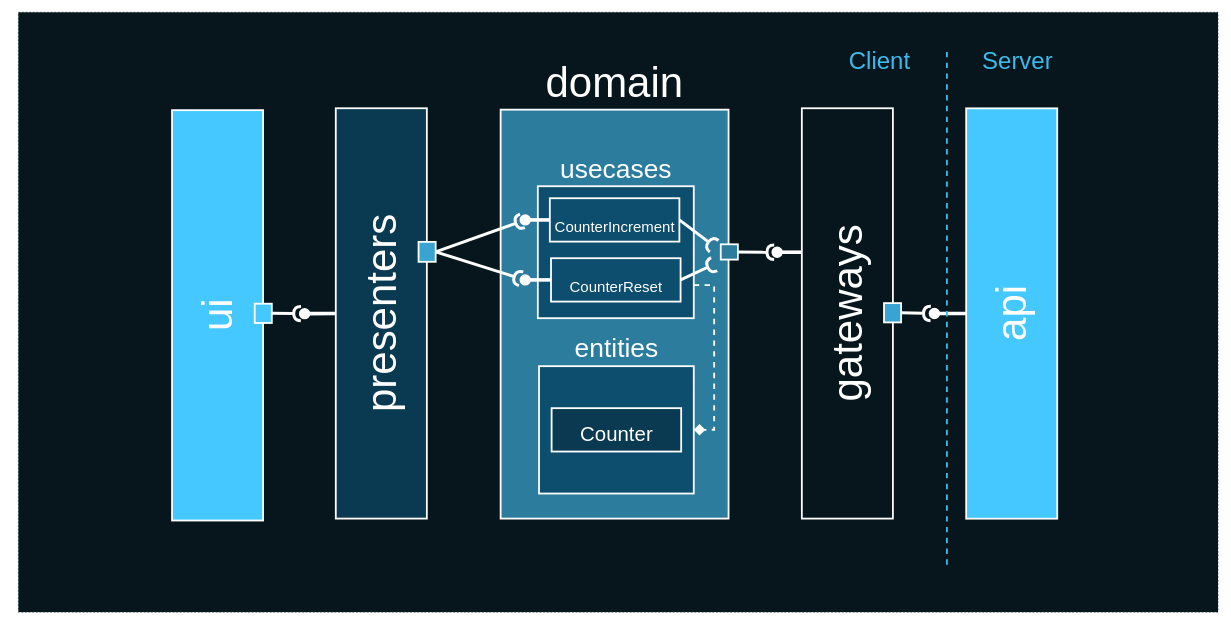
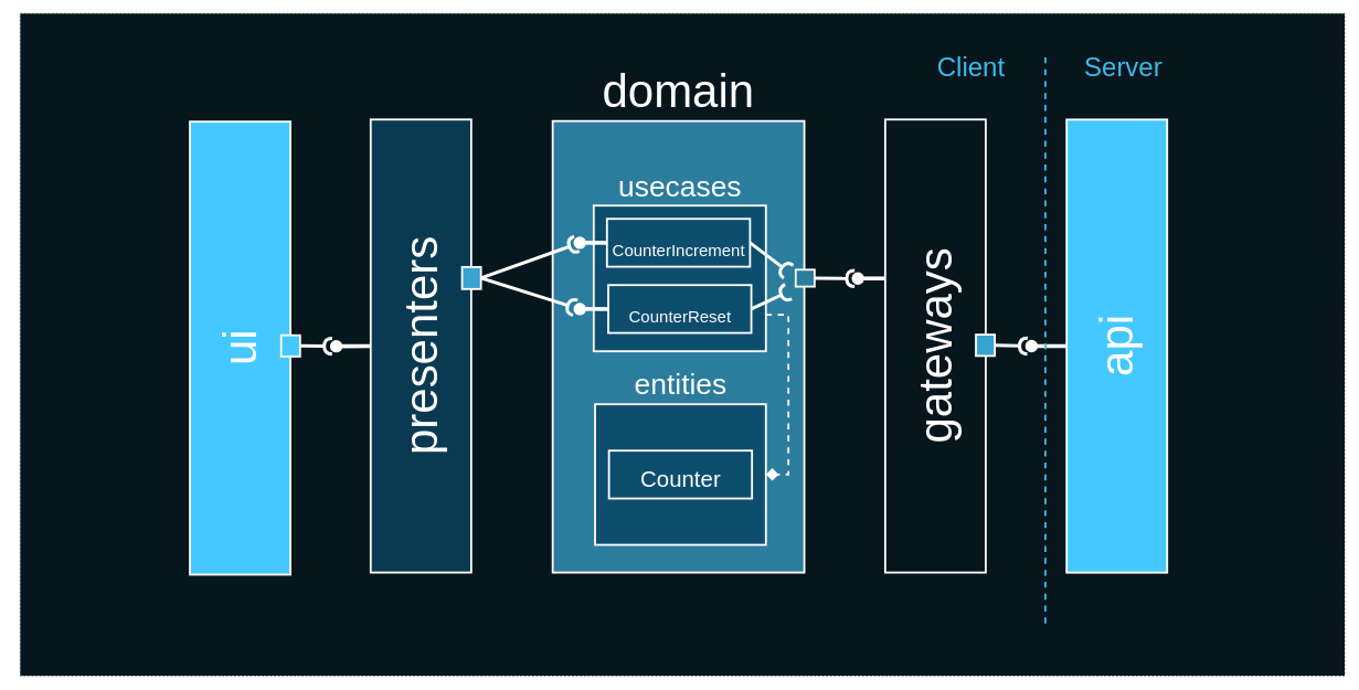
  <mxCell id="0" />
  <mxCell id="1" parent="0" />
  <mxCell id="2" value="" style="rounded=0;whiteSpace=wrap;html=1;fillColor=#07161C;fontSize=30;fontColor=#FFFFFF;strokeColor=#0C242E;dashed=1;" parent="1" vertex="1"><mxGeometry x="30" y="20" width="2000" height="1000" as="geometry" /></mxCell>
  <mxCell id="3" value="&lt;font style=&quot;font-size: 70px&quot;&gt;ui&lt;/font&gt;" style="html=1;dropTarget=0;strokeColor=#FFFFFF;strokeWidth=3;fillColor=#45C8FF;fontSize=70;fontColor=#FFFFFF;labelPosition=center;verticalLabelPosition=middle;align=center;verticalAlign=middle;rotation=-90;fontFamily=Helvetica;" parent="1" vertex="1"><mxGeometry x="20" y="449.32" width="684.12" height="151.81" as="geometry" /></mxCell>
  <mxCell id="4" value="" style="rounded=0;orthogonalLoop=1;jettySize=auto;html=1;endArrow=none;endFill=0;fontSize=40;fontColor=#FFFFFF;strokeColor=#FFFFFF;strokeWidth=6;exitX=0.5;exitY=0;exitDx=0;exitDy=0;" parent="1" source="6" target="5" edge="1"><mxGeometry relative="1" as="geometry"><mxPoint x="1609.155" y="522.525" as="sourcePoint" /><mxPoint x="1132.16" y="413.31" as="targetPoint" /></mxGeometry></mxCell>
  <mxCell id="5" value="" style="ellipse;whiteSpace=wrap;html=1;fontFamily=Helvetica;fontSize=12;fontColor=#FFFFFF;align=center;strokeColor=#FFFFFF;fillColor=#ffffff;points=[];aspect=fixed;resizable=0;strokeWidth=9;" parent="1" vertex="1"><mxGeometry x="1552.16" y="517.19" width="10" height="10" as="geometry" /></mxCell>
  <mxCell id="6" value="&lt;font style=&quot;font-size: 70px;&quot;&gt;api&lt;/font&gt;" style="html=1;dropTarget=0;strokeColor=#FFFFFF;strokeWidth=3;fillColor=#45C8FF;fontSize=70;fontColor=#FFFFFF;labelPosition=center;verticalLabelPosition=middle;align=center;verticalAlign=middle;rotation=-90;fontFamily=Helvetica;" parent="1" vertex="1"><mxGeometry x="1344" y="446.28" width="684.12" height="151.81" as="geometry" /></mxCell>
  <mxCell id="7" value="" style="rounded=0;orthogonalLoop=1;jettySize=auto;html=1;endArrow=halfCircle;endFill=0;endSize=6;strokeWidth=5;fontFamily=Helvetica;fontSize=70;fontColor=#3CBBED;strokeColor=#FFFFFF;exitX=1;exitY=0.5;exitDx=0;exitDy=0;" parent="1" source="10" edge="1"><mxGeometry relative="1" as="geometry"><mxPoint x="1473.68" y="521.478" as="sourcePoint" /><mxPoint x="1551" y="522.11" as="targetPoint" /></mxGeometry></mxCell>
  <mxCell id="8" value="" style="group" parent="1" vertex="1" connectable="0"><mxGeometry x="1336.155" y="179.995" width="166.525" height="684.12" as="geometry" /></mxCell>
  <mxCell id="9" value="&lt;font style=&quot;font-size: 70px&quot;&gt;gateways&lt;br&gt;&lt;/font&gt;" style="html=1;dropTarget=0;strokeColor=#FFFFFF;strokeWidth=3;fillColor=#07161c;fontSize=70;fontColor=#FFFFFF;labelPosition=center;verticalLabelPosition=middle;align=center;verticalAlign=middle;rotation=-90;fontFamily=Helvetica;" parent="8" vertex="1"><mxGeometry x="-266.155" y="266.155" width="684.12" height="151.81" as="geometry" /></mxCell>
  <mxCell id="10" value="" style="rounded=0;whiteSpace=wrap;html=1;fillColor=#39A4D1;strokeColor=#FFFFFF;strokeWidth=3;" parent="8" vertex="1"><mxGeometry x="137.01" y="324.86" width="28.52" height="32.14" as="geometry" /></mxCell>
  <mxCell id="11" value="" style="rounded=0;orthogonalLoop=1;jettySize=auto;html=1;endArrow=none;endFill=0;fontSize=40;fontColor=#FFFFFF;strokeColor=#FFFFFF;strokeWidth=6;" parent="1" target="12" edge="1"><mxGeometry relative="1" as="geometry"><mxPoint x="1336" y="420" as="sourcePoint" /><mxPoint x="859.16" y="413.57" as="targetPoint" /></mxGeometry></mxCell>
  <mxCell id="12" value="" style="ellipse;whiteSpace=wrap;html=1;fontFamily=Helvetica;fontSize=12;fontColor=#FFFFFF;align=center;strokeColor=#FFFFFF;fillColor=#ffffff;points=[];aspect=fixed;resizable=0;strokeWidth=9;" parent="1" vertex="1"><mxGeometry x="1290" y="415" width="10" height="10" as="geometry" /></mxCell>
  <mxCell id="13" value="" style="rounded=0;orthogonalLoop=1;jettySize=auto;html=1;endArrow=halfCircle;endFill=0;endSize=6;strokeWidth=5;fontFamily=Helvetica;fontSize=70;fontColor=#3CBBED;strokeColor=#FFFFFF;exitX=1;exitY=0.5;exitDx=0;exitDy=0;" parent="1" source="16" target="12" edge="1"><mxGeometry relative="1" as="geometry"><mxPoint x="1226.52" y="528.205" as="sourcePoint" /><mxPoint x="1278" y="522.37" as="targetPoint" /></mxGeometry></mxCell>
  <mxCell id="14" value="" style="group;fontColor=#FFFFFF;fontSize=70;labelPosition=center;verticalLabelPosition=middle;align=center;verticalAlign=middle;" parent="1" vertex="1" connectable="0"><mxGeometry x="834" y="182.32" width="490.12" height="681.8" as="geometry" /></mxCell>
  <mxCell id="15" value="domain" style="rounded=0;whiteSpace=wrap;html=1;strokeColor=#FFFFFF;strokeWidth=3;fillColor=#2C7C9E;fontFamily=Helvetica;fontSize=70;fontColor=#FFFFFF;labelPosition=center;verticalLabelPosition=top;align=center;verticalAlign=bottom;" parent="14" vertex="1"><mxGeometry width="380" height="681.8" as="geometry" /></mxCell>
  <mxCell id="16" value="" style="rounded=0;whiteSpace=wrap;html=1;fillColor=#2C7C9E;strokeColor=#FFFFFF;strokeWidth=3;" parent="14" vertex="1"><mxGeometry x="367" y="224.47" width="28.52" height="25.53" as="geometry" /></mxCell>
  <mxCell id="17" value="&lt;font style=&quot;font-size: 44px;&quot;&gt;usecases&lt;br style=&quot;font-size: 44px;&quot;&gt;&lt;/font&gt;" style="html=1;dropTarget=0;strokeColor=#FFFFFF;strokeWidth=3;fillColor=#0d4e6e;fontSize=44;fontColor=#FFFFFF;labelPosition=center;verticalLabelPosition=top;align=center;verticalAlign=bottom;rotation=0;fontFamily=Helvetica;" parent="14" vertex="1"><mxGeometry x="62" y="127.68" width="260" height="220" as="geometry" /></mxCell>
  <mxCell id="18" value="" style="rounded=0;orthogonalLoop=1;jettySize=auto;html=1;endArrow=halfCircle;endFill=0;endSize=6;strokeWidth=5;fontFamily=Helvetica;fontSize=70;fontColor=#3CBBED;strokeColor=#FFFFFF;exitX=1;exitY=0.5;exitDx=0;exitDy=0;" parent="14" source="23" edge="1"><mxGeometry relative="1" as="geometry"><mxPoint x="322" y="340.68" as="sourcePoint" /><mxPoint x="356" y="227.68" as="targetPoint" /></mxGeometry></mxCell>
  <mxCell id="19" value="&lt;font style=&quot;font-size: 44px;&quot;&gt;entities&lt;/font&gt;" style="html=1;dropTarget=0;strokeColor=#FFFFFF;strokeWidth=3;fillColor=#0D4E6E;fontSize=44;fontColor=#FFFFFF;labelPosition=center;verticalLabelPosition=top;align=center;verticalAlign=bottom;rotation=0;fontFamily=Helvetica;" parent="14" vertex="1"><mxGeometry x="64" y="427.68" width="258" height="212.32" as="geometry" /></mxCell>
  <mxCell id="20" value="" style="ellipse;whiteSpace=wrap;html=1;fontFamily=Helvetica;fontSize=12;fontColor=#FFFFFF;align=center;strokeColor=#FFFFFF;fillColor=#ffffff;points=[];aspect=fixed;resizable=0;strokeWidth=9;" parent="14" vertex="1"><mxGeometry x="36" y="178.84" width="10" height="10" as="geometry" /></mxCell>
  <mxCell id="21" value="" style="rounded=0;orthogonalLoop=1;jettySize=auto;html=1;endArrow=none;endFill=0;fontSize=40;fontColor=#FFFFFF;strokeColor=#FFFFFF;strokeWidth=6;exitX=0;exitY=0.5;exitDx=0;exitDy=0;" parent="14" source="23" target="20" edge="1"><mxGeometry relative="1" as="geometry"><mxPoint x="-51.845" y="320.205" as="sourcePoint" /><mxPoint x="-528.84" y="210.99" as="targetPoint" /></mxGeometry></mxCell>
  <mxCell id="22" value="" style="endArrow=diamond;endSize=12;dashed=1;html=1;strokeColor=#FFFFFF;strokeWidth=3;fontFamily=Helvetica;fontSize=43;fontColor=#FFFFFF;labelBackgroundColor=none;exitX=1;exitY=0.75;exitDx=0;exitDy=0;entryX=1;entryY=0.5;entryDx=0;entryDy=0;rounded=0;" parent="14" source="17" target="19" edge="1"><mxGeometry width="160" relative="1" as="geometry"><mxPoint x="-694" y="497.68" as="sourcePoint" /><mxPoint x="-534" y="497.68" as="targetPoint" /><Array as="points"><mxPoint x="356" y="292.68" /><mxPoint x="356" y="533.68" /></Array></mxGeometry></mxCell>
  <mxCell id="23" value="&lt;font&gt;&lt;font style=&quot;font-size: 25px&quot;&gt;CounterIncrement&lt;/font&gt;&lt;br&gt;&lt;/font&gt;" style="html=1;dropTarget=0;strokeColor=#FFFFFF;strokeWidth=3;fillColor=#0d4e6e;fontSize=55;fontColor=#FFFFFF;labelPosition=center;verticalLabelPosition=middle;align=center;verticalAlign=middle;rotation=0;fontFamily=Helvetica;" parent="14" vertex="1"><mxGeometry x="82" y="147.68" width="216" height="72.32" as="geometry" /></mxCell>
  <mxCell id="24" value="&lt;font&gt;&lt;font style=&quot;font-size: 25px&quot;&gt;CounterReset&lt;/font&gt;&lt;br&gt;&lt;/font&gt;" style="html=1;dropTarget=0;strokeColor=#FFFFFF;strokeWidth=3;fillColor=#0d4e6e;fontSize=55;fontColor=#FFFFFF;labelPosition=center;verticalLabelPosition=middle;align=center;verticalAlign=middle;rotation=0;fontFamily=Helvetica;" parent="14" vertex="1"><mxGeometry x="84" y="247.68" width="216" height="72.32" as="geometry" /></mxCell>
  <mxCell id="25" value="" style="ellipse;whiteSpace=wrap;html=1;fontFamily=Helvetica;fontSize=12;fontColor=#FFFFFF;align=center;strokeColor=#FFFFFF;fillColor=#ffffff;points=[];aspect=fixed;resizable=0;strokeWidth=9;" parent="14" vertex="1"><mxGeometry x="36" y="278.84" width="10" height="10" as="geometry" /></mxCell>
  <mxCell id="26" value="" style="rounded=0;orthogonalLoop=1;jettySize=auto;html=1;endArrow=none;endFill=0;fontSize=40;fontColor=#FFFFFF;strokeColor=#FFFFFF;strokeWidth=6;exitX=0;exitY=0.5;exitDx=0;exitDy=0;" parent="14" source="24" target="25" edge="1"><mxGeometry relative="1" as="geometry"><mxPoint x="92" y="193.84" as="sourcePoint" /><mxPoint x="137.16" y="218.67" as="targetPoint" /></mxGeometry></mxCell>
- <mxCell id="27" value="&lt;font&gt;&lt;font style=&quot;font-size: 34px&quot;&gt;Counter&lt;/font&gt;&lt;br&gt;&lt;/font&gt;" style="html=1;dropTarget=0;strokeColor=#FFFFFF;strokeWidth=3;fillColor=#0A3A52;fontSize=55;fontColor=#FFFFFF;labelPosition=center;verticalLabelPosition=middle;align=center;verticalAlign=middle;rotation=0;fontFamily=Helvetica;" parent="14" vertex="1"><mxGeometry x="85" y="497.68" width="216" height="72.32" as="geometry" /></mxCell>
+ <mxCell id="27" value="&lt;font&gt;&lt;font style=&quot;font-size: 34px&quot;&gt;Counter&lt;/font&gt;&lt;br&gt;&lt;/font&gt;" style="html=1;dropTarget=0;strokeColor=#FFFFFF;strokeWidth=3;fillColor=#0d4e6e;fontSize=55;fontColor=#FFFFFF;labelPosition=center;verticalLabelPosition=middle;align=center;verticalAlign=middle;rotation=0;fontFamily=Helvetica;" parent="14" vertex="1"><mxGeometry x="85" y="497.68" width="216" height="72.32" as="geometry" /></mxCell>
  <mxCell id="28" value="" style="rounded=0;orthogonalLoop=1;jettySize=auto;html=1;endArrow=halfCircle;endFill=0;endSize=6;strokeWidth=5;fontFamily=Helvetica;fontSize=70;fontColor=#3CBBED;strokeColor=#FFFFFF;exitX=1;exitY=0.5;exitDx=0;exitDy=0;" parent="1" source="36" target="20" edge="1"><mxGeometry relative="1" as="geometry"><mxPoint x="696.68" y="521.478" as="sourcePoint" /><mxPoint x="780" y="480" as="targetPoint" /></mxGeometry></mxCell>
  <mxCell id="29" value="" style="rounded=0;orthogonalLoop=1;jettySize=auto;html=1;endArrow=none;endFill=0;fontSize=40;fontColor=#FFFFFF;strokeColor=#FFFFFF;strokeWidth=6;exitX=0.5;exitY=0;exitDx=0;exitDy=0;" parent="1" source="35" target="30" edge="1"><mxGeometry relative="1" as="geometry"><mxPoint x="559.155" y="522.785" as="sourcePoint" /><mxPoint x="82.16" y="413.57" as="targetPoint" /></mxGeometry></mxCell>
  <mxCell id="30" value="" style="ellipse;whiteSpace=wrap;html=1;fontFamily=Helvetica;fontSize=12;fontColor=#FFFFFF;align=center;strokeColor=#FFFFFF;fillColor=#ffffff;points=[];aspect=fixed;resizable=0;strokeWidth=9;" parent="1" vertex="1"><mxGeometry x="502.16" y="517.45" width="10" height="10" as="geometry" /></mxCell>
  <mxCell id="31" value="" style="rounded=0;orthogonalLoop=1;jettySize=auto;html=1;endArrow=halfCircle;endFill=0;endSize=6;strokeWidth=5;fontFamily=Helvetica;fontSize=70;fontColor=#3CBBED;strokeColor=#FFFFFF;exitX=1;exitY=0.5;exitDx=0;exitDy=0;" parent="1" source="32" edge="1"><mxGeometry relative="1" as="geometry"><mxPoint x="449.52" y="528.205" as="sourcePoint" /><mxPoint x="501" y="522.37" as="targetPoint" /></mxGeometry></mxCell>
  <mxCell id="32" value="" style="rounded=0;whiteSpace=wrap;html=1;fillColor=#45C8FF;strokeColor=#FFFFFF;strokeWidth=3;" parent="1" vertex="1"><mxGeometry x="424" y="505.85" width="28.52" height="32.15" as="geometry" /></mxCell>
  <mxCell id="33" value="" style="group" parent="1" vertex="1" connectable="0"><mxGeometry x="559.155" y="179.995" width="166.53" height="684.12" as="geometry" /></mxCell>
  <mxCell id="34" value="" style="group" parent="33" vertex="1" connectable="0"><mxGeometry width="166.53" height="684.12" as="geometry" /></mxCell>
  <mxCell id="35" value="&lt;font style=&quot;font-size: 70px&quot;&gt;presenters&lt;br&gt;&lt;/font&gt;" style="html=1;dropTarget=0;strokeColor=#FFFFFF;strokeWidth=3;fillColor=#0a3a52;fontSize=70;fontColor=#FFFFFF;labelPosition=center;verticalLabelPosition=middle;align=center;verticalAlign=middle;rotation=-90;fontFamily=Helvetica;" parent="34" vertex="1"><mxGeometry x="-266.155" y="266.155" width="684.12" height="151.81" as="geometry" /></mxCell>
  <mxCell id="36" value="" style="rounded=0;whiteSpace=wrap;html=1;fillColor=#39A4D1;strokeColor=#FFFFFF;strokeWidth=3;" parent="34" vertex="1"><mxGeometry x="138.01" y="222.75" width="28.52" height="33.25" as="geometry" /></mxCell>
  <mxCell id="37" value="" style="endArrow=none;dashed=1;html=1;labelBackgroundColor=none;strokeColor=#3CBBED;strokeWidth=3;fontFamily=Helvetica;fontSize=43;fontColor=#FFFFFF;exitX=0.774;exitY=0.93;exitDx=0;exitDy=0;exitPerimeter=0;entryX=0.77;entryY=0.09;entryDx=0;entryDy=0;entryPerimeter=0;" parent="1" edge="1"><mxGeometry width="50" height="50" relative="1" as="geometry"><mxPoint x="1578" y="941" as="sourcePoint" /><mxPoint x="1578" y="81" as="targetPoint" /></mxGeometry></mxCell>
  <mxCell id="38" value="Client" style="text;html=1;strokeColor=none;fillColor=none;align=center;verticalAlign=middle;whiteSpace=wrap;rounded=0;fontColor=#3CBBED;fontSize=40;" parent="1" vertex="1"><mxGeometry x="1360" y="70" width="212" height="60" as="geometry" /></mxCell>
  <mxCell id="39" value="Server" style="text;html=1;strokeColor=none;fillColor=none;align=center;verticalAlign=middle;whiteSpace=wrap;rounded=0;fontColor=#3CBBED;fontSize=40;" parent="1" vertex="1"><mxGeometry x="1590" y="70" width="212" height="60" as="geometry" /></mxCell>
  <mxCell id="40" value="" style="rounded=0;orthogonalLoop=1;jettySize=auto;html=1;endArrow=halfCircle;endFill=0;endSize=6;strokeWidth=5;fontFamily=Helvetica;fontSize=70;fontColor=#3CBBED;strokeColor=#FFFFFF;exitX=1;exitY=0.5;exitDx=0;exitDy=0;" parent="1" source="24" edge="1"><mxGeometry relative="1" as="geometry"><mxPoint x="1142" y="376.16" as="sourcePoint" /><mxPoint x="1190" y="440" as="targetPoint" /></mxGeometry></mxCell>
  <mxCell id="41" value="" style="rounded=0;orthogonalLoop=1;jettySize=auto;html=1;endArrow=halfCircle;endFill=0;endSize=6;strokeWidth=5;fontFamily=Helvetica;fontSize=70;fontColor=#3CBBED;strokeColor=#FFFFFF;exitX=1;exitY=0.5;exitDx=0;exitDy=0;entryX=-0.19;entryY=0.315;entryDx=0;entryDy=0;entryPerimeter=0;" parent="1" source="36" target="25" edge="1"><mxGeometry relative="1" as="geometry"><mxPoint x="735.68" y="430.948" as="sourcePoint" /><mxPoint x="880.298" y="377.859" as="targetPoint" /></mxGeometry></mxCell>
